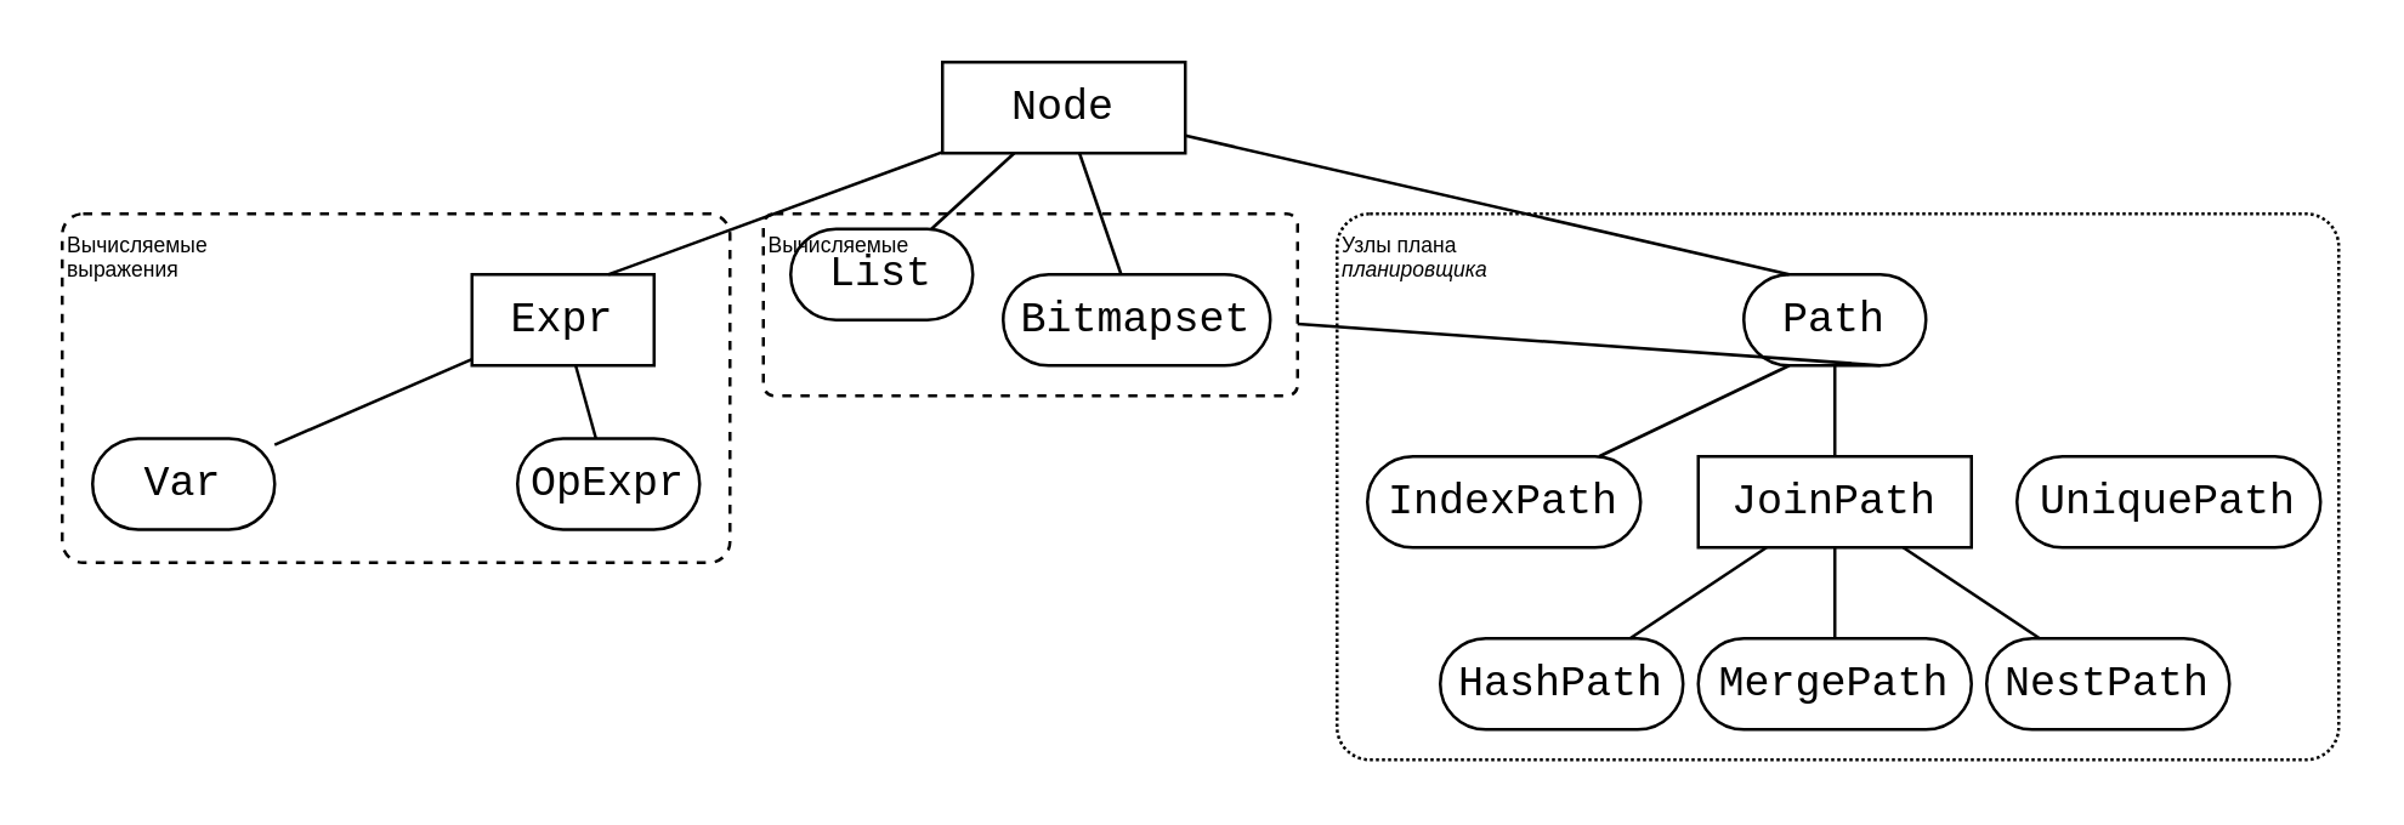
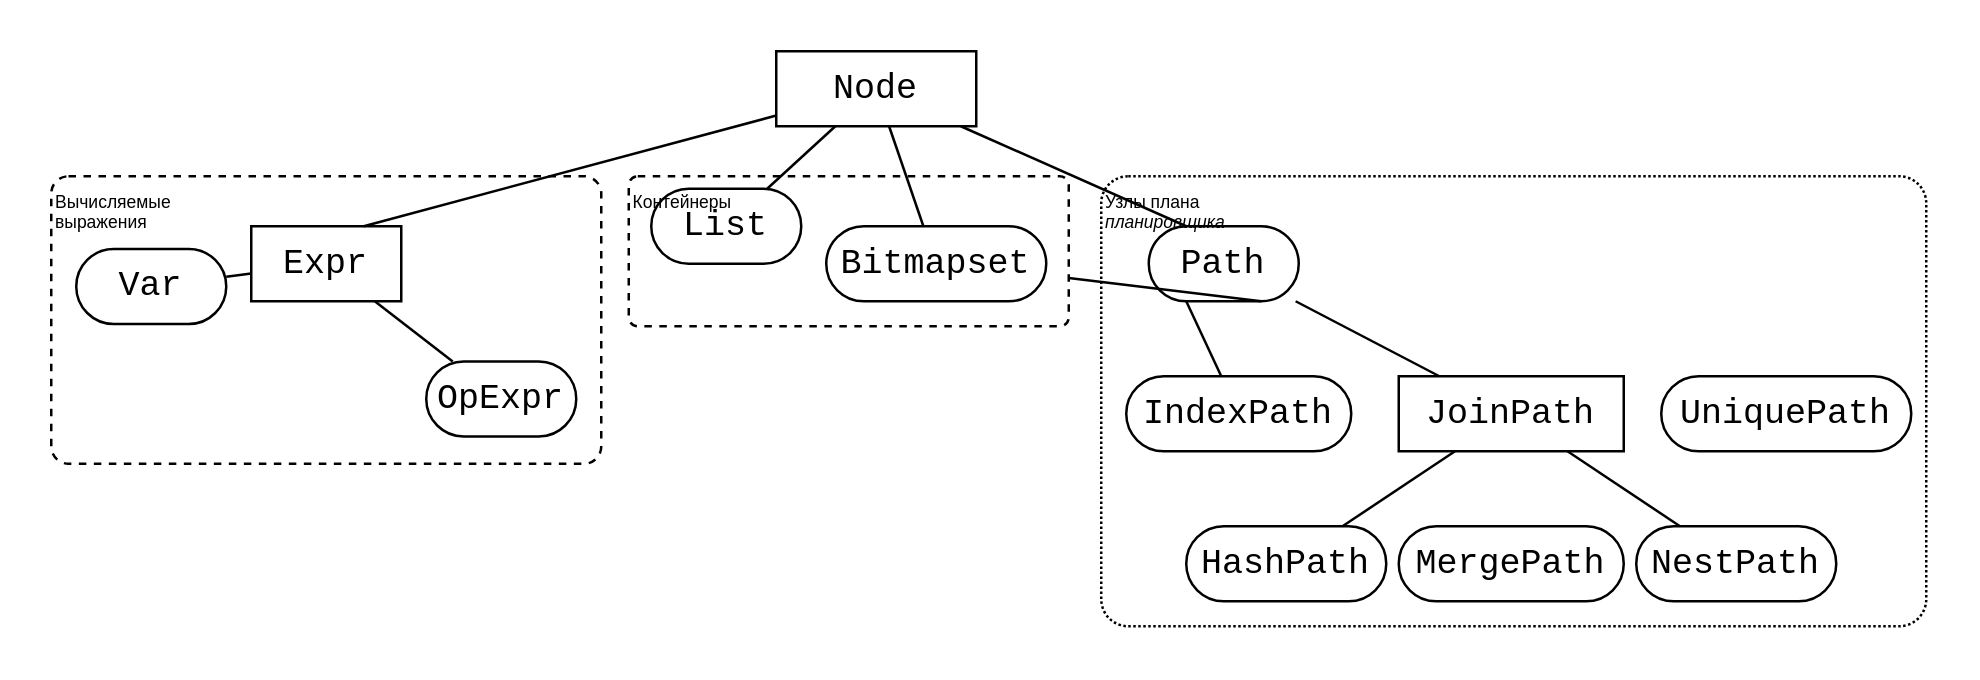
  <mxCell id="0" />
  <mxCell id="1" parent="0" />
  <mxCell id="2" style="rounded=0;orthogonalLoop=1;jettySize=auto;html=1;endArrow=none;endFill=0;entryX=0.25;entryY=0;entryDx=0;entryDy=0;" parent="1" source="3" target="17" edge="1"><mxGeometry relative="1" as="geometry" /></mxCell>
  <mxCell id="3" value="Node" style="text;html=1;align=center;verticalAlign=middle;whiteSpace=wrap;rounded=0;fontFamily=Courier New;fontSize=14;strokeColor=default;arcSize=0;" parent="1" vertex="1"><mxGeometry x="310" y="20" width="80" height="30" as="geometry" /></mxCell>
  <mxCell id="4" value="List" style="text;html=1;align=center;verticalAlign=middle;whiteSpace=wrap;rounded=1;fontFamily=Courier New;fontSize=14;strokeColor=default;arcSize=50;" parent="1" vertex="1"><mxGeometry x="260" y="75" width="60" height="30" as="geometry" /></mxCell>
  <mxCell id="5" value="Bitmapset" style="text;html=1;align=center;verticalAlign=middle;whiteSpace=wrap;rounded=1;fontFamily=Courier New;fontSize=14;strokeColor=default;arcSize=50;" parent="1" vertex="1"><mxGeometry x="330" y="90" width="88" height="30" as="geometry" /></mxCell>
  <mxCell id="6" style="rounded=0;orthogonalLoop=1;jettySize=auto;html=1;endArrow=none;endFill=0;" parent="1" source="8" target="9" edge="1"><mxGeometry relative="1" as="geometry" /></mxCell>
  <mxCell id="7" style="rounded=0;orthogonalLoop=1;jettySize=auto;html=1;endArrow=none;endFill=0;" parent="1" source="8" target="10" edge="1"><mxGeometry relative="1" as="geometry" /></mxCell>
- <mxCell id="8" value="Expr" style="text;html=1;align=center;verticalAlign=middle;whiteSpace=wrap;rounded=0;fontFamily=Courier New;fontSize=14;strokeColor=default;arcSize=50;" parent="1" vertex="1"><mxGeometry x="155" y="90" width="60" height="30" as="geometry" /></mxCell>
- <mxCell id="9" value="Var" style="text;html=1;align=center;verticalAlign=middle;whiteSpace=wrap;rounded=1;fontFamily=Courier New;fontSize=14;strokeColor=default;arcSize=50;" parent="1" vertex="1"><mxGeometry x="30" y="144.09" width="60" height="30" as="geometry" /></mxCell>
+ <mxCell id="8" value="Expr" style="text;html=1;align=center;verticalAlign=middle;whiteSpace=wrap;rounded=0;fontFamily=Courier New;fontSize=14;strokeColor=default;arcSize=50;" parent="1" vertex="1"><mxGeometry x="100" y="90" width="60" height="30" as="geometry" /></mxCell>
+ <mxCell id="9" value="Var" style="text;html=1;align=center;verticalAlign=middle;whiteSpace=wrap;rounded=1;fontFamily=Courier New;fontSize=14;strokeColor=default;arcSize=50;" parent="1" vertex="1"><mxGeometry x="30" y="99.09" width="60" height="30" as="geometry" /></mxCell>
  <mxCell id="10" value="OpExpr" style="text;html=1;align=center;verticalAlign=middle;whiteSpace=wrap;rounded=1;fontFamily=Courier New;fontSize=14;strokeColor=default;arcSize=50;" parent="1" vertex="1"><mxGeometry x="170" y="144.09" width="60" height="30" as="geometry" /></mxCell>
  <mxCell id="11" value="" style="endArrow=none;html=1;rounded=0;" parent="1" source="4" target="3" edge="1"><mxGeometry width="50" height="50" relative="1" as="geometry"><mxPoint x="280" y="60" as="sourcePoint" /><mxPoint x="330" y="10" as="targetPoint" /></mxGeometry></mxCell>
  <mxCell id="12" value="" style="endArrow=none;html=1;rounded=0;" parent="1" source="5" target="3" edge="1"><mxGeometry width="50" height="50" relative="1" as="geometry"><mxPoint x="190" y="86" as="sourcePoint" /><mxPoint x="330" y="44" as="targetPoint" /></mxGeometry></mxCell>
  <mxCell id="13" value="" style="endArrow=none;html=1;rounded=0;exitX=0.75;exitY=0;exitDx=0;exitDy=0;" parent="1" source="8" target="3" edge="1"><mxGeometry width="50" height="50" relative="1" as="geometry"><mxPoint x="250" y="84.09" as="sourcePoint" /><mxPoint x="300" y="49.999" as="targetPoint" /></mxGeometry></mxCell>
  <mxCell id="14" style="rounded=0;orthogonalLoop=1;jettySize=auto;html=1;endArrow=none;endFill=0;" parent="1" source="17" target="23" edge="1"><mxGeometry relative="1" as="geometry" /></mxCell>
  <mxCell id="15" style="rounded=0;orthogonalLoop=1;jettySize=auto;html=1;endArrow=none;endFill=0;exitX=0.25;exitY=1;exitDx=0;exitDy=0;" parent="1" source="17" target="18" edge="1"><mxGeometry relative="1" as="geometry" /></mxCell>
  <mxCell id="16" style="rounded=0;orthogonalLoop=1;jettySize=auto;html=1;endArrow=none;endFill=0;exitX=0.75;exitY=1;exitDx=0;exitDy=0;" parent="1" source="17" target="28" edge="1"><mxGeometry relative="1" as="geometry" /></mxCell>
- <mxCell id="17" value="Path" style="text;html=1;align=center;verticalAlign=middle;whiteSpace=wrap;rounded=1;fontFamily=Courier New;fontSize=14;strokeColor=default;arcSize=50;" parent="1" vertex="1"><mxGeometry x="574" y="90" width="60" height="30" as="geometry" /></mxCell>
+ <mxCell id="17" value="Path" style="text;html=1;align=center;verticalAlign=middle;whiteSpace=wrap;rounded=1;fontFamily=Courier New;fontSize=14;strokeColor=default;arcSize=50;" parent="1" vertex="1"><mxGeometry x="459" y="90" width="60" height="30" as="geometry" /></mxCell>
  <mxCell id="18" value="IndexPath" style="text;html=1;align=center;verticalAlign=middle;whiteSpace=wrap;rounded=1;fontFamily=Courier New;fontSize=14;strokeColor=default;arcSize=50;" parent="1" vertex="1"><mxGeometry x="450" y="150" width="90" height="30" as="geometry" /></mxCell>
  <mxCell id="19" value="UniquePath" style="text;html=1;align=center;verticalAlign=middle;whiteSpace=wrap;rounded=1;fontFamily=Courier New;fontSize=14;strokeColor=default;arcSize=50;" parent="1" vertex="1"><mxGeometry x="664" y="150" width="100" height="30" as="geometry" /></mxCell>
  <mxCell id="20" style="rounded=0;orthogonalLoop=1;jettySize=auto;html=1;endArrow=none;endFill=0;" parent="1" source="23" target="24" edge="1"><mxGeometry relative="1" as="geometry" /></mxCell>
- <mxCell id="21" style="rounded=0;orthogonalLoop=1;jettySize=auto;html=1;endArrow=none;endFill=0;" parent="1" source="23" target="25" edge="1"><mxGeometry relative="1" as="geometry" /></mxCell>
  <mxCell id="22" style="rounded=0;orthogonalLoop=1;jettySize=auto;html=1;endArrow=none;endFill=0;exitX=0.75;exitY=1;exitDx=0;exitDy=0;" parent="1" source="23" target="26" edge="1"><mxGeometry relative="1" as="geometry" /></mxCell>
  <mxCell id="23" value="JoinPath" style="text;html=1;align=center;verticalAlign=middle;whiteSpace=wrap;rounded=0;fontFamily=Courier New;fontSize=14;fillColor=none;strokeColor=default;arcSize=50;comic=0;" parent="1" vertex="1"><mxGeometry x="559" y="150" width="90" height="30" as="geometry" /></mxCell>
  <mxCell id="24" value="HashPath" style="text;html=1;align=center;verticalAlign=middle;whiteSpace=wrap;rounded=1;fontFamily=Courier New;fontSize=14;strokeColor=default;arcSize=50;" parent="1" vertex="1"><mxGeometry x="474" y="210" width="80" height="30" as="geometry" /></mxCell>
  <mxCell id="25" value="MergePath" style="text;html=1;align=center;verticalAlign=middle;whiteSpace=wrap;rounded=1;fontFamily=Courier New;fontSize=14;strokeColor=default;arcSize=50;" parent="1" vertex="1"><mxGeometry x="559" y="210" width="90" height="30" as="geometry" /></mxCell>
  <mxCell id="26" value="NestPath" style="text;html=1;align=center;verticalAlign=middle;whiteSpace=wrap;rounded=1;fontFamily=Courier New;fontSize=14;strokeColor=default;arcSize=50;" parent="1" vertex="1"><mxGeometry x="654" y="210" width="80" height="30" as="geometry" /></mxCell>
  <mxCell id="27" value="Вычисляемые&lt;div style=&quot;font-size: 7px;&quot;&gt;выражения&lt;/div&gt;" style="rounded=1;whiteSpace=wrap;html=1;dashed=1;fillColor=none;align=left;verticalAlign=top;fontSize=7;arcSize=6;" parent="1" vertex="1"><mxGeometry x="20" y="70" width="220" height="115" as="geometry" /></mxCell>
- <mxCell id="28" value="Вычисляемые" style="rounded=1;whiteSpace=wrap;html=1;dashed=1;fillColor=none;align=left;verticalAlign=top;fontSize=7;arcSize=6;" parent="1" vertex="1"><mxGeometry x="251" y="70" width="176" height="60" as="geometry" /></mxCell>
+ <mxCell id="28" value="Контейнеры" style="rounded=1;whiteSpace=wrap;html=1;dashed=1;fillColor=none;align=left;verticalAlign=top;fontSize=7;arcSize=6;" parent="1" vertex="1"><mxGeometry x="251" y="70" width="176" height="60" as="geometry" /></mxCell>
  <mxCell id="29" value="Узлы плана&lt;div&gt;&lt;i&gt;планировщика&lt;/i&gt;&lt;/div&gt;" style="rounded=1;whiteSpace=wrap;html=1;dashed=1;fillColor=none;align=left;verticalAlign=top;fontSize=7;arcSize=6;dashPattern=1 1;" parent="1" vertex="1"><mxGeometry x="440" y="70" width="330" height="180" as="geometry" /></mxCell>
